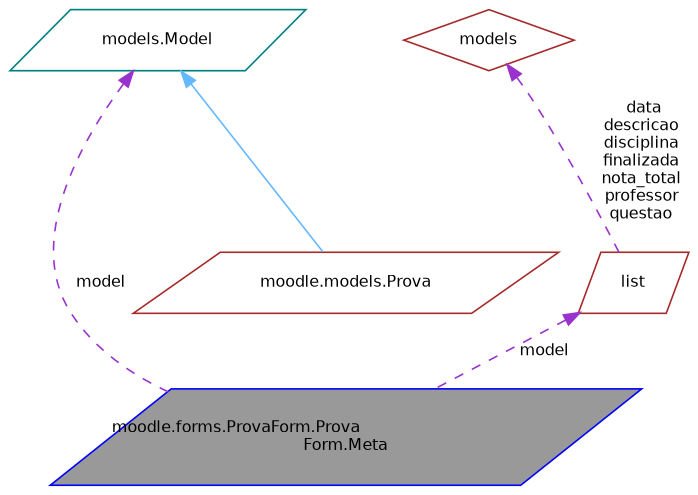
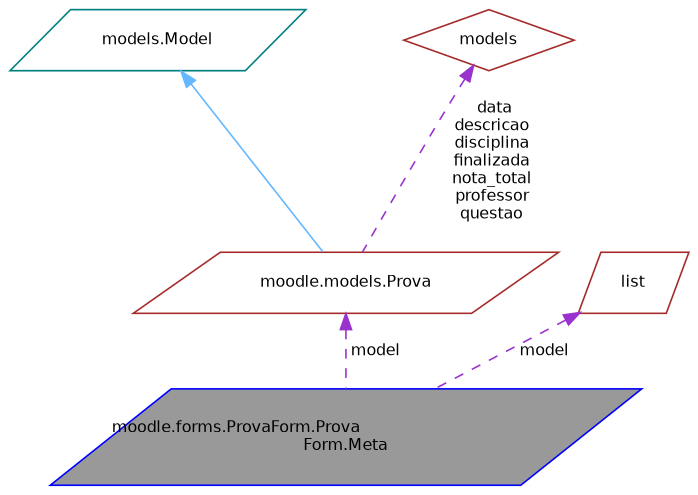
  digraph {
    node [color=brown fillcolor=white fontname=Helvetica fontsize=10 shape=parallelogram style=filled]
    edge [color=darkorchid3 dir=back fontname=Helvetica fontsize=10 labelfontname=Helvetica labelfontsize=10 style=dashed]
    n1 [color=blue fillcolor=grey60 fontcolor=black height=0.2 label="moodle.forms.ProvaForm.Prova\lForm.Meta" width=0.4]
    n2 [height=0.2 label="moodle.models.Prova" width=0.4]
    n3 [color=teal height=0.2 label="models.Model" width=0.4]
    n4 [height=0.2 label=models shape=diamond width=0.4]
    n5 [height=0.2 label=list width=0.4]
-   n3 -> n1 [label=" model"]
+   n2 -> n1 [label=" model"]
    n3 -> n2 [color=steelblue1 style=solid]
-   n4 -> n5 [label=" data\ndescricao\ndisciplina\nfinalizada\nnota_total\nprofessor\nquestao"]
+   n4 -> n2 [label=" data\ndescricao\ndisciplina\nfinalizada\nnota_total\nprofessor\nquestao"]
    n5 -> n1 [label=" model"]
  }
